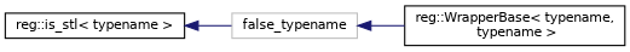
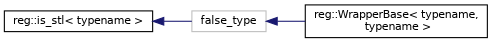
  digraph {
    rankdir=LR
    node [color=black fillcolor=white fontname=Helvetica fontsize=10 shape=record style=filled]
    edge [color=midnightblue dir=back fontname=Helvetica fontsize=10 labelfontname=Helvetica labelfontsize=10 style=solid]
-   n1 [color=grey75 height=0.2 label=false_typename width=0.4]
+   n1 [color=grey75 height=0.2 label=false_type width=0.4]
    n2 [height=0.2 label="reg::WrapperBase\< typename,\l typename \>" width=0.4]
    n3 [height=0.2 label="reg::is_stl\< typename \>" width=0.4]
    n1 -> n2
    n3 -> n1
  }
